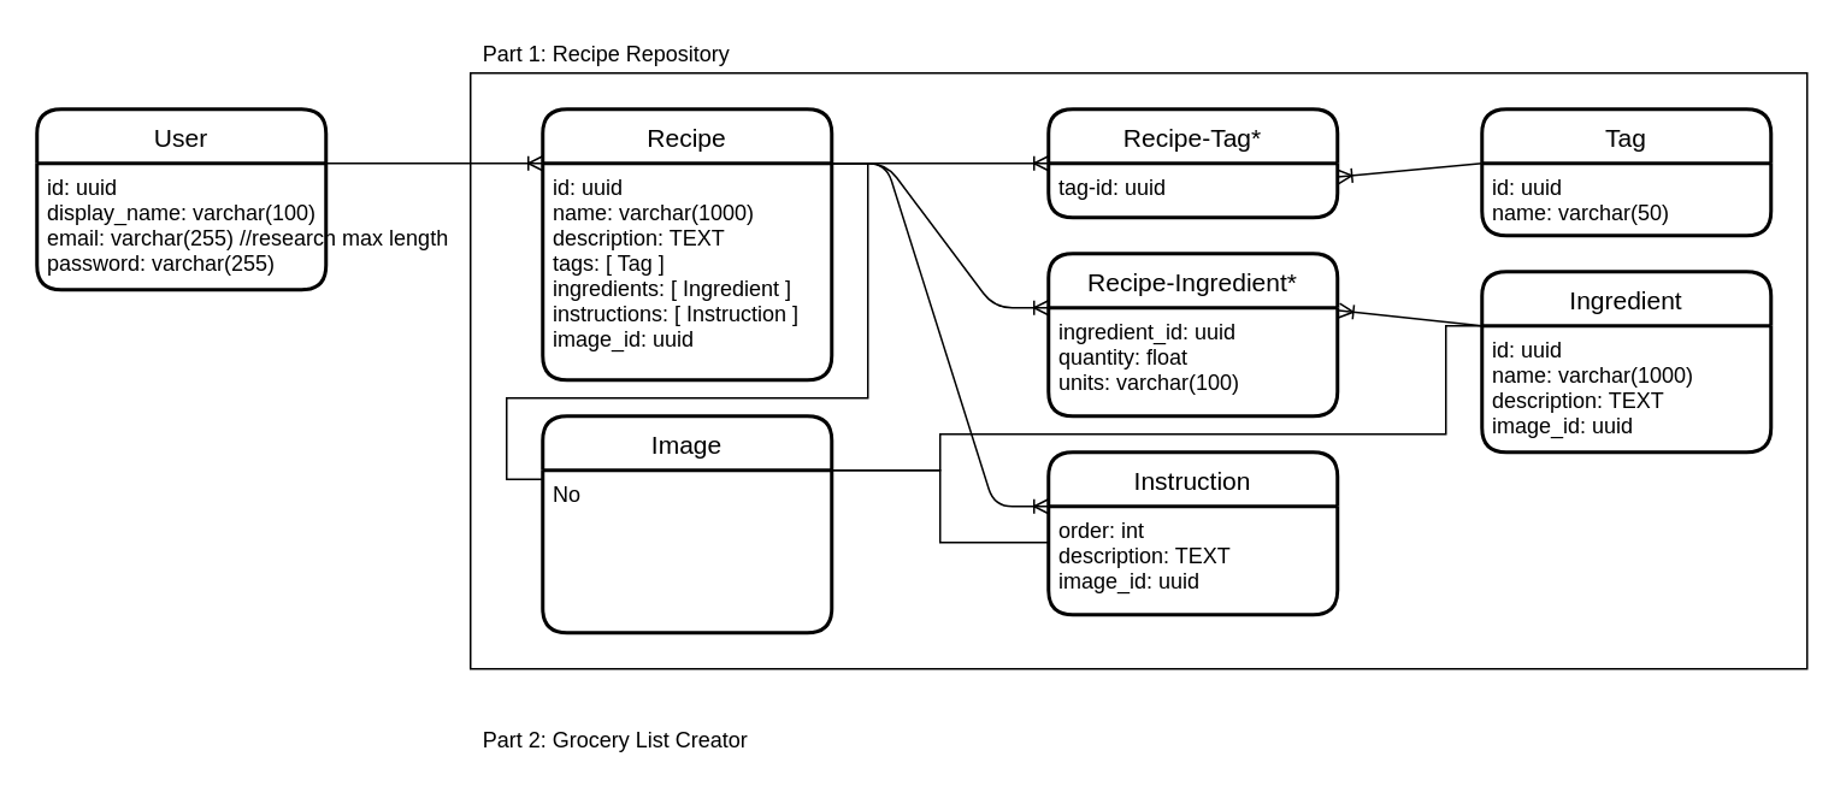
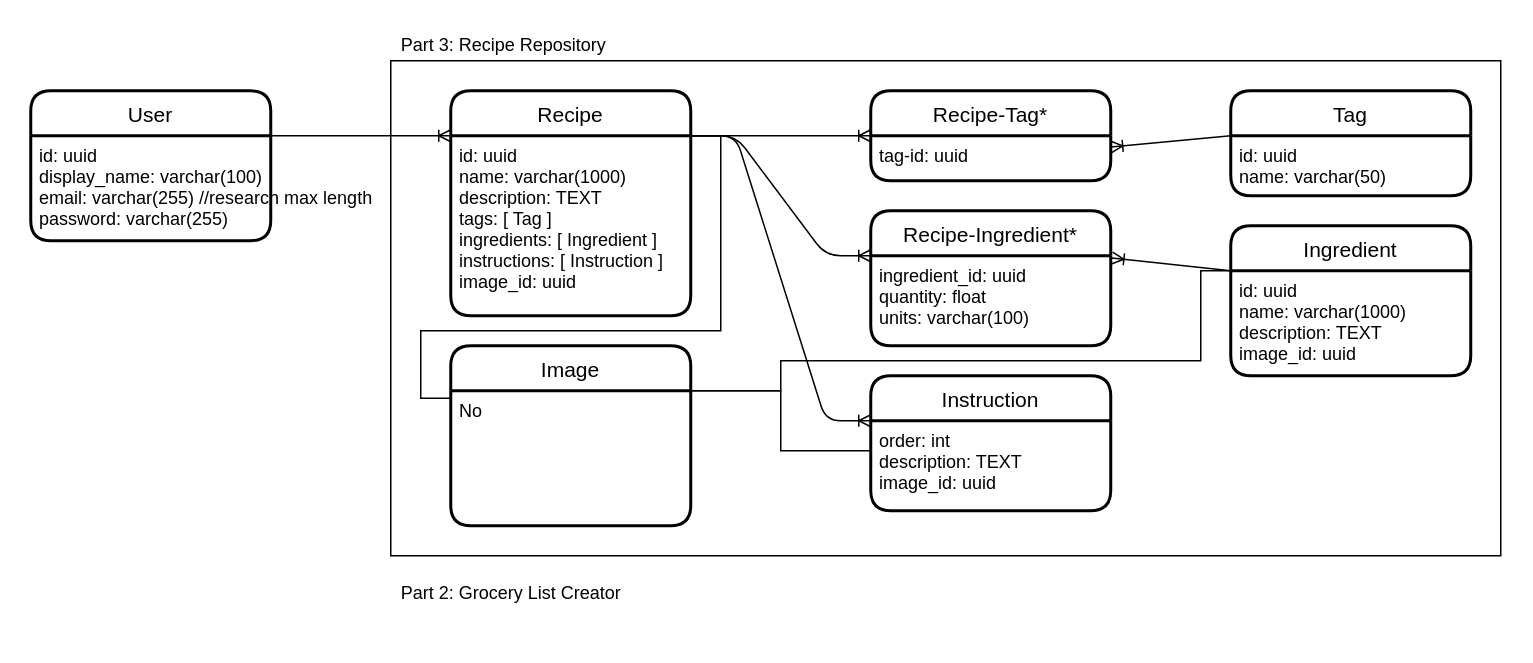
  <mxCell id="0" />
  <mxCell id="1" parent="0" />
  <mxCell id="2" value="" style="rounded=0;whiteSpace=wrap;html=1;" vertex="1" parent="1"><mxGeometry x="260" y="40" width="740" height="330" as="geometry" /></mxCell>
  <mxCell id="3" value="User" style="swimlane;childLayout=stackLayout;horizontal=1;startSize=30;horizontalStack=0;rounded=1;fontSize=14;fontStyle=0;strokeWidth=2;resizeParent=0;resizeLast=1;shadow=0;dashed=0;align=center;" vertex="1" parent="1"><mxGeometry x="20" y="60" width="160" height="100" as="geometry" /></mxCell>
  <mxCell id="4" value="id: uuid&#10;display_name: varchar(100)&#10;email: varchar(255) //research max length&#10;password: varchar(255)&#10;" style="align=left;strokeColor=none;fillColor=none;spacingLeft=4;fontSize=12;verticalAlign=top;resizable=0;rotatable=0;part=1;" vertex="1" parent="3"><mxGeometry y="30" width="160" height="70" as="geometry" /></mxCell>
  <mxCell id="5" style="edgeStyle=orthogonalEdgeStyle;rounded=0;orthogonalLoop=1;jettySize=auto;html=1;exitX=0.5;exitY=1;exitDx=0;exitDy=0;" edge="1" parent="3" source="4" target="4"><mxGeometry relative="1" as="geometry" /></mxCell>
  <mxCell id="6" value="" style="edgeStyle=entityRelationEdgeStyle;fontSize=12;html=1;endArrow=ERoneToMany;exitX=1;exitY=0;exitDx=0;exitDy=0;entryX=0;entryY=0;entryDx=0;entryDy=0;" edge="1" parent="1" source="4" target="8"><mxGeometry width="100" height="100" relative="1" as="geometry"><mxPoint x="520" y="460" as="sourcePoint" /><mxPoint x="620" y="360" as="targetPoint" /></mxGeometry></mxCell>
  <mxCell id="7" value="Recipe" style="swimlane;childLayout=stackLayout;horizontal=1;startSize=30;horizontalStack=0;rounded=1;fontSize=14;fontStyle=0;strokeWidth=2;resizeParent=0;resizeLast=1;shadow=0;dashed=0;align=center;" vertex="1" parent="1"><mxGeometry x="300" y="60" width="160" height="150" as="geometry" /></mxCell>
  <mxCell id="8" value="id: uuid&#10;name: varchar(1000)&#10;description: TEXT&#10;tags: [ Tag ]&#10;ingredients: [ Ingredient ]&#10;instructions: [ Instruction ]&#10;image_id: uuid" style="align=left;strokeColor=none;fillColor=none;spacingLeft=4;fontSize=12;verticalAlign=top;resizable=0;rotatable=0;part=1;" vertex="1" parent="7"><mxGeometry y="30" width="160" height="120" as="geometry" /></mxCell>
  <mxCell id="9" value="Recipe-Tag*" style="swimlane;childLayout=stackLayout;horizontal=1;startSize=30;horizontalStack=0;rounded=1;fontSize=14;fontStyle=0;strokeWidth=2;resizeParent=0;resizeLast=1;shadow=0;dashed=0;align=center;" vertex="1" parent="1"><mxGeometry x="580" y="60" width="160" height="60" as="geometry" /></mxCell>
  <mxCell id="10" value="tag-id: uuid" style="align=left;strokeColor=none;fillColor=none;spacingLeft=4;fontSize=12;verticalAlign=top;resizable=0;rotatable=0;part=1;" vertex="1" parent="9"><mxGeometry y="30" width="160" height="30" as="geometry" /></mxCell>
  <mxCell id="11" style="edgeStyle=orthogonalEdgeStyle;rounded=0;orthogonalLoop=1;jettySize=auto;html=1;exitX=0.5;exitY=1;exitDx=0;exitDy=0;" edge="1" parent="9" source="10" target="10"><mxGeometry relative="1" as="geometry" /></mxCell>
  <mxCell id="12" value="" style="edgeStyle=entityRelationEdgeStyle;fontSize=12;html=1;endArrow=ERoneToMany;exitX=1;exitY=0;exitDx=0;exitDy=0;entryX=0;entryY=0.5;entryDx=0;entryDy=0;" edge="1" parent="1" source="8" target="9"><mxGeometry width="100" height="100" relative="1" as="geometry"><mxPoint x="440" y="300" as="sourcePoint" /><mxPoint x="560" y="302.5" as="targetPoint" /></mxGeometry></mxCell>
  <mxCell id="13" value="Recipe-Ingredient*" style="swimlane;childLayout=stackLayout;horizontal=1;startSize=30;horizontalStack=0;rounded=1;fontSize=14;fontStyle=0;strokeWidth=2;resizeParent=0;resizeLast=1;shadow=0;dashed=0;align=center;" vertex="1" parent="1"><mxGeometry x="580" y="140" width="160" height="90" as="geometry" /></mxCell>
  <mxCell id="14" style="edgeStyle=orthogonalEdgeStyle;rounded=0;orthogonalLoop=1;jettySize=auto;html=1;exitX=0.5;exitY=1;exitDx=0;exitDy=0;" edge="1" parent="13" source="15" target="15"><mxGeometry relative="1" as="geometry" /></mxCell>
  <mxCell id="15" value="ingredient_id: uuid&#10;quantity: float&#10;units: varchar(100)" style="align=left;strokeColor=none;fillColor=none;spacingLeft=4;fontSize=12;verticalAlign=top;resizable=0;rotatable=0;part=1;" vertex="1" parent="13"><mxGeometry y="30" width="160" height="60" as="geometry" /></mxCell>
  <mxCell id="16" value="" style="edgeStyle=entityRelationEdgeStyle;fontSize=12;html=1;endArrow=ERoneToMany;exitX=1;exitY=0;exitDx=0;exitDy=0;entryX=0;entryY=0;entryDx=0;entryDy=0;" edge="1" parent="1" source="8" target="15"><mxGeometry width="100" height="100" relative="1" as="geometry"><mxPoint x="390" y="315" as="sourcePoint" /><mxPoint x="510" y="300" as="targetPoint" /></mxGeometry></mxCell>
  <mxCell id="17" value="" style="edgeStyle=entityRelationEdgeStyle;fontSize=12;html=1;endArrow=ERoneToMany;exitX=1;exitY=0;exitDx=0;exitDy=0;entryX=0;entryY=0;entryDx=0;entryDy=0;" edge="1" parent="1" source="8" target="25"><mxGeometry width="100" height="100" relative="1" as="geometry"><mxPoint x="460" y="170" as="sourcePoint" /><mxPoint x="530" y="285" as="targetPoint" /></mxGeometry></mxCell>
  <mxCell id="18" value="" style="endArrow=ERoneToMany;html=1;exitX=0;exitY=0;exitDx=0;exitDy=0;endFill=0;" edge="1" parent="1" source="20" target="10"><mxGeometry width="50" height="50" relative="1" as="geometry"><mxPoint x="550" y="-80" as="sourcePoint" /><mxPoint x="600" y="-130" as="targetPoint" /></mxGeometry></mxCell>
  <mxCell id="19" value="Tag" style="swimlane;childLayout=stackLayout;horizontal=1;startSize=30;horizontalStack=0;rounded=1;fontSize=14;fontStyle=0;strokeWidth=2;resizeParent=0;resizeLast=1;shadow=0;dashed=0;align=center;" vertex="1" parent="1"><mxGeometry x="820" y="60" width="160" height="70" as="geometry" /></mxCell>
  <mxCell id="20" value="id: uuid&#10;name: varchar(50)&#10;" style="align=left;strokeColor=none;fillColor=none;spacingLeft=4;fontSize=12;verticalAlign=top;resizable=0;rotatable=0;part=1;" vertex="1" parent="19"><mxGeometry y="30" width="160" height="40" as="geometry" /></mxCell>
  <mxCell id="21" value="Ingredient" style="swimlane;childLayout=stackLayout;horizontal=1;startSize=30;horizontalStack=0;rounded=1;fontSize=14;fontStyle=0;strokeWidth=2;resizeParent=0;resizeLast=1;shadow=0;dashed=0;align=center;" vertex="1" parent="1"><mxGeometry x="820" y="150" width="160" height="100" as="geometry" /></mxCell>
  <mxCell id="22" value="id: uuid&#10;name: varchar(1000)&#10;description: TEXT&#10;image_id: uuid" style="align=left;strokeColor=none;fillColor=none;spacingLeft=4;fontSize=12;verticalAlign=top;resizable=0;rotatable=0;part=1;" vertex="1" parent="21"><mxGeometry y="30" width="160" height="70" as="geometry" /></mxCell>
  <mxCell id="23" value="Instruction" style="swimlane;childLayout=stackLayout;horizontal=1;startSize=30;horizontalStack=0;rounded=1;fontSize=14;fontStyle=0;strokeWidth=2;resizeParent=0;resizeLast=1;shadow=0;dashed=0;align=center;" vertex="1" parent="1"><mxGeometry x="580" y="250" width="160" height="90" as="geometry" /></mxCell>
  <mxCell id="24" style="edgeStyle=orthogonalEdgeStyle;rounded=0;orthogonalLoop=1;jettySize=auto;html=1;exitX=0.5;exitY=1;exitDx=0;exitDy=0;" edge="1" parent="23" source="25" target="25"><mxGeometry relative="1" as="geometry" /></mxCell>
  <mxCell id="25" value="order: int&#10;description: TEXT&#10;image_id: uuid" style="align=left;strokeColor=none;fillColor=none;spacingLeft=4;fontSize=12;verticalAlign=top;resizable=0;rotatable=0;part=1;" vertex="1" parent="23"><mxGeometry y="30" width="160" height="60" as="geometry" /></mxCell>
  <mxCell id="26" value="" style="endArrow=ERoneToMany;html=1;entryX=1.005;entryY=0.35;entryDx=0;entryDy=0;entryPerimeter=0;exitX=0;exitY=0;exitDx=0;exitDy=0;endFill=0;" edge="1" parent="1" source="22" target="13"><mxGeometry width="50" height="50" relative="1" as="geometry"><mxPoint x="930" y="410" as="sourcePoint" /><mxPoint x="980" y="360" as="targetPoint" /></mxGeometry></mxCell>
  <mxCell id="27" style="edgeStyle=orthogonalEdgeStyle;rounded=0;orthogonalLoop=1;jettySize=auto;html=1;entryX=0;entryY=0;entryDx=0;entryDy=0;endArrow=none;endFill=0;" edge="1" parent="1" source="8" target="29"><mxGeometry relative="1" as="geometry"><Array as="points"><mxPoint x="480" y="90" /><mxPoint x="480" y="220" /><mxPoint x="280" y="220" /><mxPoint x="280" y="265" /></Array></mxGeometry></mxCell>
  <mxCell id="28" value="Image" style="swimlane;childLayout=stackLayout;horizontal=1;startSize=30;horizontalStack=0;rounded=1;fontSize=14;fontStyle=0;strokeWidth=2;resizeParent=0;resizeLast=1;shadow=0;dashed=0;align=center;" vertex="1" parent="1"><mxGeometry x="300" y="230" width="160" height="120" as="geometry" /></mxCell>
  <mxCell id="29" value="No" style="align=left;strokeColor=none;fillColor=none;spacingLeft=4;fontSize=12;verticalAlign=top;resizable=0;rotatable=0;part=1;" vertex="1" parent="28"><mxGeometry y="30" width="160" height="90" as="geometry" /></mxCell>
  <mxCell id="30" style="edgeStyle=orthogonalEdgeStyle;rounded=0;orthogonalLoop=1;jettySize=auto;html=1;exitX=0;exitY=0;exitDx=0;exitDy=0;entryX=1;entryY=0;entryDx=0;entryDy=0;endArrow=none;endFill=0;" edge="1" parent="1" source="25" target="29"><mxGeometry relative="1" as="geometry"><Array as="points"><mxPoint x="580" y="300" /><mxPoint x="520" y="300" /><mxPoint x="520" y="260" /></Array></mxGeometry></mxCell>
  <mxCell id="31" style="edgeStyle=orthogonalEdgeStyle;rounded=0;orthogonalLoop=1;jettySize=auto;html=1;exitX=0;exitY=0;exitDx=0;exitDy=0;endArrow=none;endFill=0;" edge="1" parent="1" source="22"><mxGeometry relative="1" as="geometry"><mxPoint x="460" y="260" as="targetPoint" /><Array as="points"><mxPoint x="800" y="180" /><mxPoint x="800" y="240" /><mxPoint x="520" y="240" /><mxPoint x="520" y="260" /></Array></mxGeometry></mxCell>
- <mxCell id="32" value="Part 1: Recipe Repository" style="text;html=1;align=center;verticalAlign=middle;resizable=0;points=[];autosize=1;" vertex="1" parent="1"><mxGeometry x="260" width="150" height="20" as="geometry" y="20" /></mxCell>
- <mxCell id="33" value="Part 2: Grocery List Creator" style="text;html=1;align=center;verticalAlign=middle;resizable=0;points=[];autosize=1;" vertex="1" parent="1"><mxGeometry x="260" y="400" width="160" height="20" as="geometry" /></mxCell>
+ <mxCell id="32" value="Part 3: Recipe Repository" style="text;html=1;align=center;verticalAlign=middle;resizable=0;points=[];autosize=1;" vertex="1" parent="1"><mxGeometry x="260" width="150" height="20" as="geometry" y="20" /></mxCell>
+ <mxCell id="33" value="Part 2: Grocery List Creator" style="text;html=1;align=center;verticalAlign=middle;resizable=0;points=[];autosize=1;" vertex="1" parent="1"><mxGeometry x="260" y="385" width="160" height="20" as="geometry" /></mxCell>
